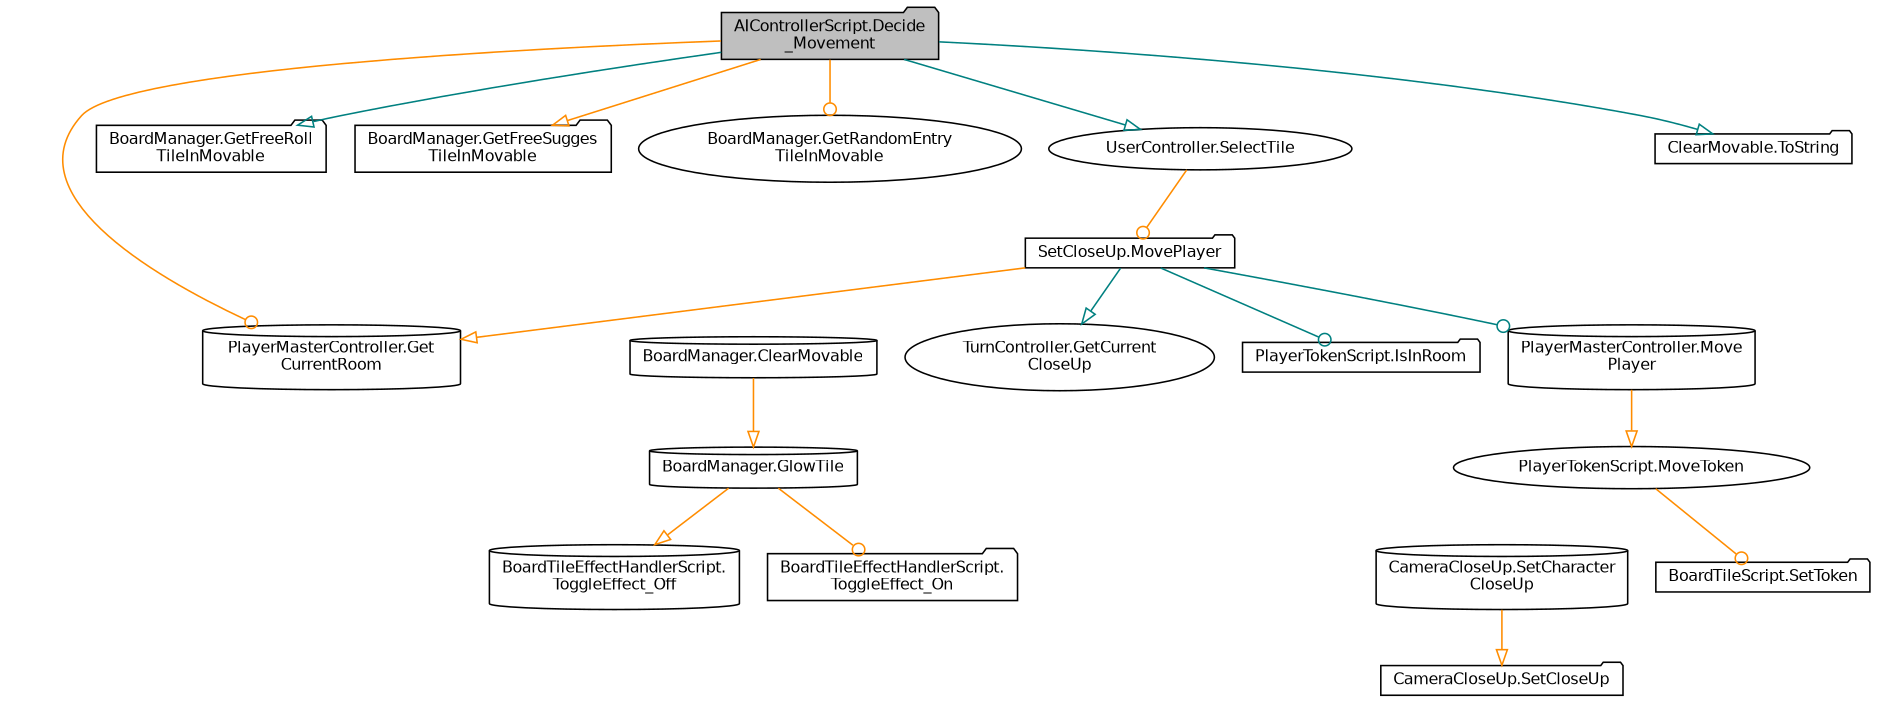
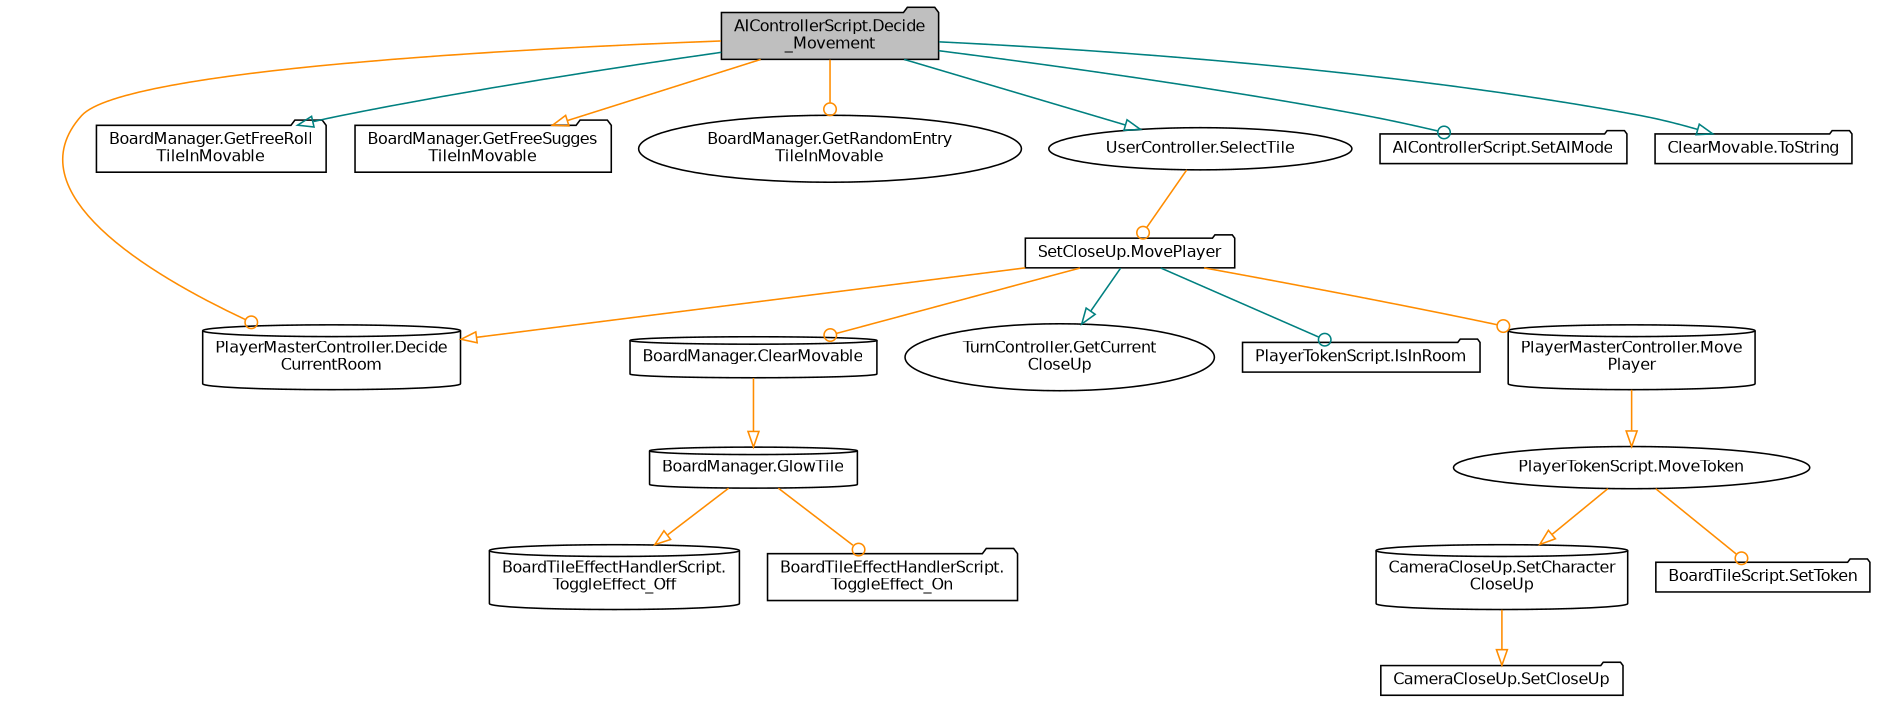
  digraph {
    rankdir=TB
    node [color=black fillcolor=white fontname=Helvetica fontsize=10 shape=folder style=filled]
    edge [arrowhead=onormal color=darkorange fontname=Helvetica fontsize=10 labelfontname=Helvetica labelfontsize=10 style=solid]
    n1 [fillcolor=grey75 fontcolor=black height=0.2 label="AIControllerScript.Decide\l_Movement" width=0.4]
-   n2 [height=0.2 label="PlayerMasterController.Get\lCurrentRoom" shape=cylinder width=0.4]
+   n2 [height=0.2 label="PlayerMasterController.Decide\lCurrentRoom" shape=cylinder width=0.4]
    n3 [height=0.2 label="BoardManager.GetFreeRoll\lTileInMovable" width=0.4]
    n4 [height=0.2 label="BoardManager.GetFreeSugges\lTileInMovable" width=0.4]
    n5 [height=0.2 label="BoardManager.GetRandomEntry\lTileInMovable" shape=ellipse width=0.4]
    n6 [height=0.2 label="UserController.SelectTile" shape=ellipse width=0.4]
+   n7 [height=0.2 label="AIControllerScript.SetAIMode" width=0.4]
    n8 [height=0.2 label="ClearMovable.ToString" width=0.4]
    n9 [height=0.2 label="SetCloseUp.MovePlayer" width=0.4]
    n10 [height=0.2 label="BoardManager.ClearMovable" shape=cylinder width=0.4]
    n11 [height=0.2 label="TurnController.GetCurrent\lCloseUp" shape=ellipse width=0.4]
    n12 [height=0.2 label="PlayerTokenScript.IsInRoom" width=0.4]
    n13 [height=0.2 label="PlayerMasterController.Move\lPlayer" shape=cylinder width=0.4]
    n14 [height=0.2 label="BoardManager.GlowTile" shape=cylinder width=0.4]
    n15 [height=0.2 label="PlayerTokenScript.MoveToken" shape=ellipse width=0.4]
    n16 [height=0.2 label="BoardTileEffectHandlerScript.\lToggleEffect_Off" shape=cylinder width=0.4]
    n17 [height=0.2 label="BoardTileEffectHandlerScript.\lToggleEffect_On" width=0.4]
    n18 [height=0.2 label="CameraCloseUp.SetCharacter\lCloseUp" shape=cylinder width=0.4]
    n19 [height=0.2 label="BoardTileScript.SetToken" width=0.4]
    n20 [height=0.2 label="CameraCloseUp.SetCloseUp" width=0.4]
    n1 -> n2 [arrowhead=odot]
    n1 -> n3 [color=teal]
    n1 -> n4
    n1 -> n5 [arrowhead=odot]
    n1 -> n6 [color=teal]
+   n1 -> n7 [arrowhead=odot color=teal]
    n1 -> n8 [color=teal]
    n6 -> n9 [arrowhead=odot]
    n9 -> n2
+   n9 -> n10 [arrowhead=odot]
    n9 -> n11 [color=teal]
    n9 -> n12 [arrowhead=odot color=teal]
-   n9 -> n13 [arrowhead=odot color=teal]
+   n9 -> n13 [arrowhead=odot]
    n10 -> n14
    n13 -> n15
    n14 -> n16
    n14 -> n17 [arrowhead=odot]
+   n15 -> n18
    n15 -> n19 [arrowhead=odot]
    n18 -> n20
  }
